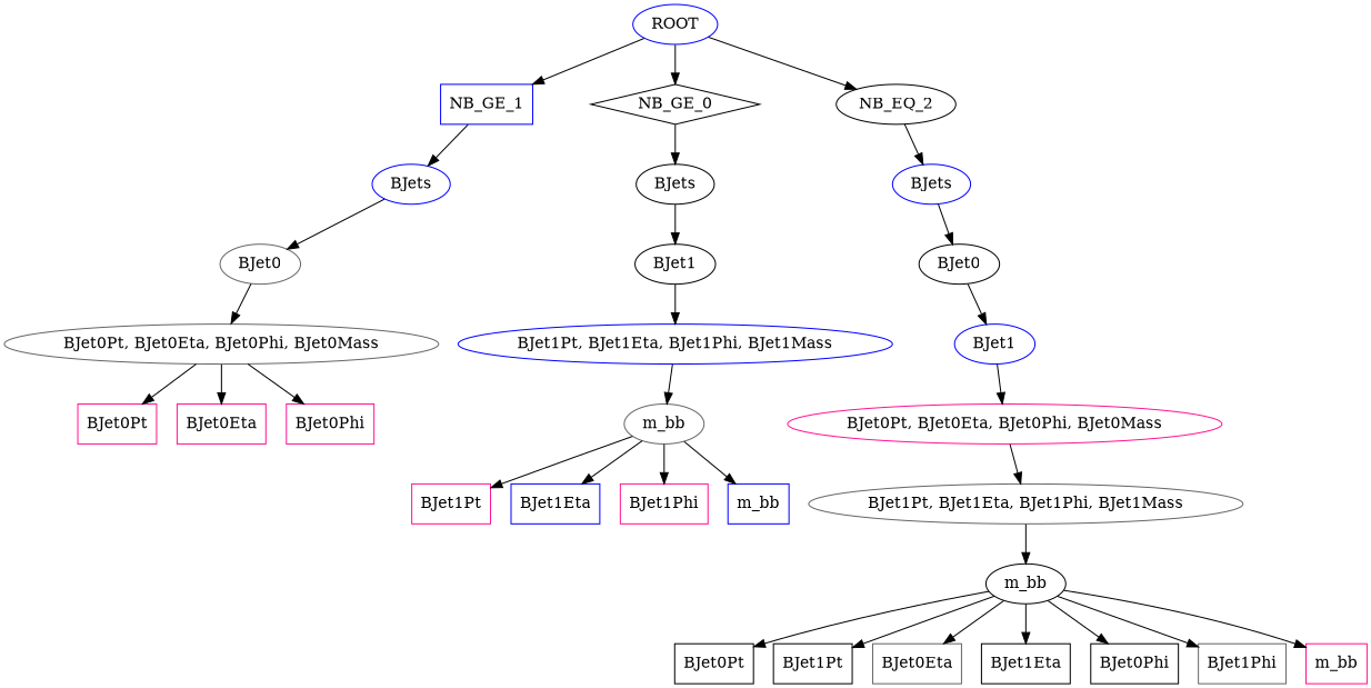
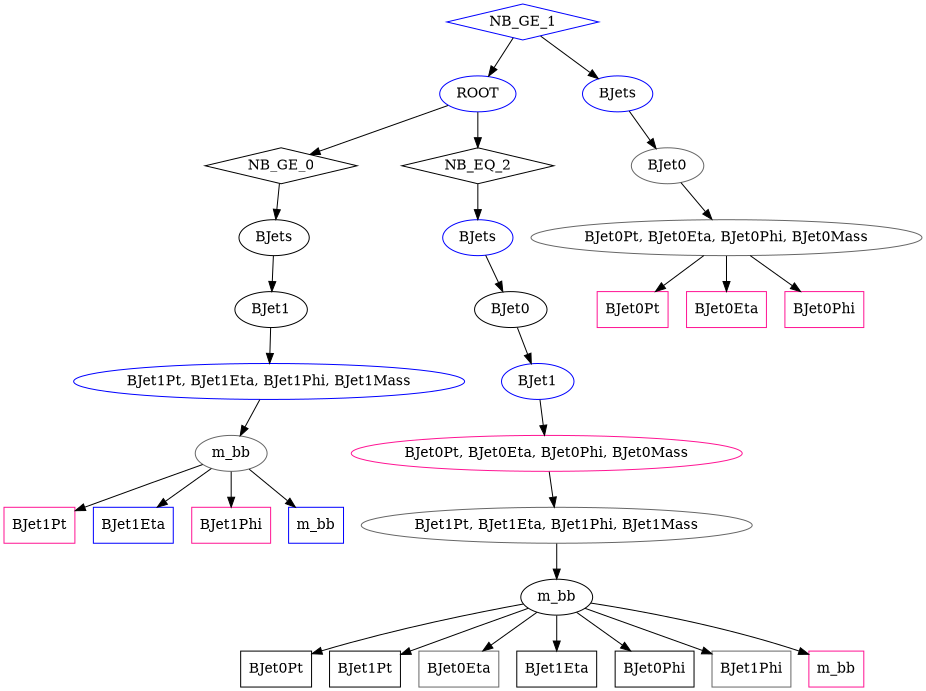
  digraph {
    node [color=black shape=oval]
    n1 [color=blue label=ROOT]
-   n2 [color=blue label=NB_GE_1 shape=box]
+   n2 [color=blue label=NB_GE_1 shape=diamond]
    n3 [label=NB_GE_0 shape=diamond]
-   n4 [label=NB_EQ_2 shape=ellipse]
+   n4 [label=NB_EQ_2 shape=diamond]
    n5 [color=blue label=BJets]
    n6 [label=BJets]
    n7 [color=blue label=BJets]
    n8 [label=BJet0]
    n9 [color=blue label=BJet1]
    n10 [color=deeppink label="BJet0Pt, BJet0Eta, BJet0Phi, BJet0Mass"]
    n11 [color=gray40 label="BJet1Pt, BJet1Eta, BJet1Phi, BJet1Mass"]
    n12 [label=m_bb]
    n13 [label=BJet0Pt shape=box]
    n14 [label=BJet1Pt shape=box]
    n15 [color=gray40 label=BJet0Eta shape=box]
    n16 [label=BJet1Eta shape=box]
    n17 [label=BJet0Phi shape=box]
    n18 [color=gray40 label=BJet1Phi shape=box]
    n19 [color=deeppink label=m_bb shape=box]
    n20 [color=gray40 label=BJet0]
    n21 [color=gray40 label="BJet0Pt, BJet0Eta, BJet0Phi, BJet0Mass"]
    n22 [color=deeppink label=BJet0Pt shape=box]
    n23 [color=deeppink label=BJet0Eta shape=box]
    n24 [color=deeppink label=BJet0Phi shape=box]
    n25 [label=BJet1]
    n26 [color=blue label="BJet1Pt, BJet1Eta, BJet1Phi, BJet1Mass"]
    n27 [color=gray40 label=m_bb]
    n28 [color=deeppink label=BJet1Pt shape=box]
    n29 [color=blue label=BJet1Eta shape=box]
    n30 [color=deeppink label=BJet1Phi shape=box]
    n31 [color=blue label=m_bb shape=box]
-   n1 -> n2
+   n2 -> n1
    n1 -> n3
    n1 -> n4
    n2 -> n5
    n3 -> n6
    n4 -> n7
    n5 -> n20
    n6 -> n25
    n7 -> n8
    n8 -> n9
    n9 -> n10
    n10 -> n11
    n11 -> n12
    n12 -> n13
    n12 -> n14
    n12 -> n15
    n12 -> n16
    n12 -> n17
    n12 -> n18
    n12 -> n19
    n20 -> n21
    n21 -> n22
    n21 -> n23
    n21 -> n24
    n25 -> n26
    n26 -> n27
    n27 -> n28
    n27 -> n29
    n27 -> n30
    n27 -> n31
  }
